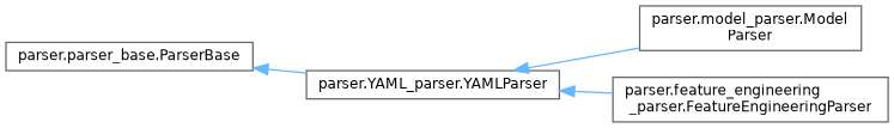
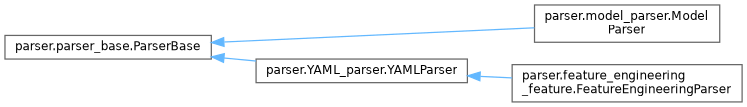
  digraph {
    rankdir=LR
    node [color=grey40 fillcolor=white fontname=Helvetica fontsize=10 shape=box style=filled]
    edge [color=steelblue1 dir=back fontname=Helvetica fontsize=10 labelfontname=Helvetica labelfontsize=10 style=solid]
    n1 [height=0.2 label="parser.parser_base.ParserBase" width=0.4]
    n2 [height=0.2 label="parser.YAML_parser.YAMLParser" width=0.4]
    n3 [height=0.2 label="parser.model_parser.Model\lParser" width=0.4]
-   n4 [height=0.2 label="parser.feature_engineering\l_parser.FeatureEngineeringParser" width=0.4]
+   n4 [height=0.2 label="parser.feature_engineering\l_feature.FeatureEngineeringParser" width=0.4]
    n1 -> n2
-   n2 -> n3
+   n1 -> n3
    n2 -> n4
  }
